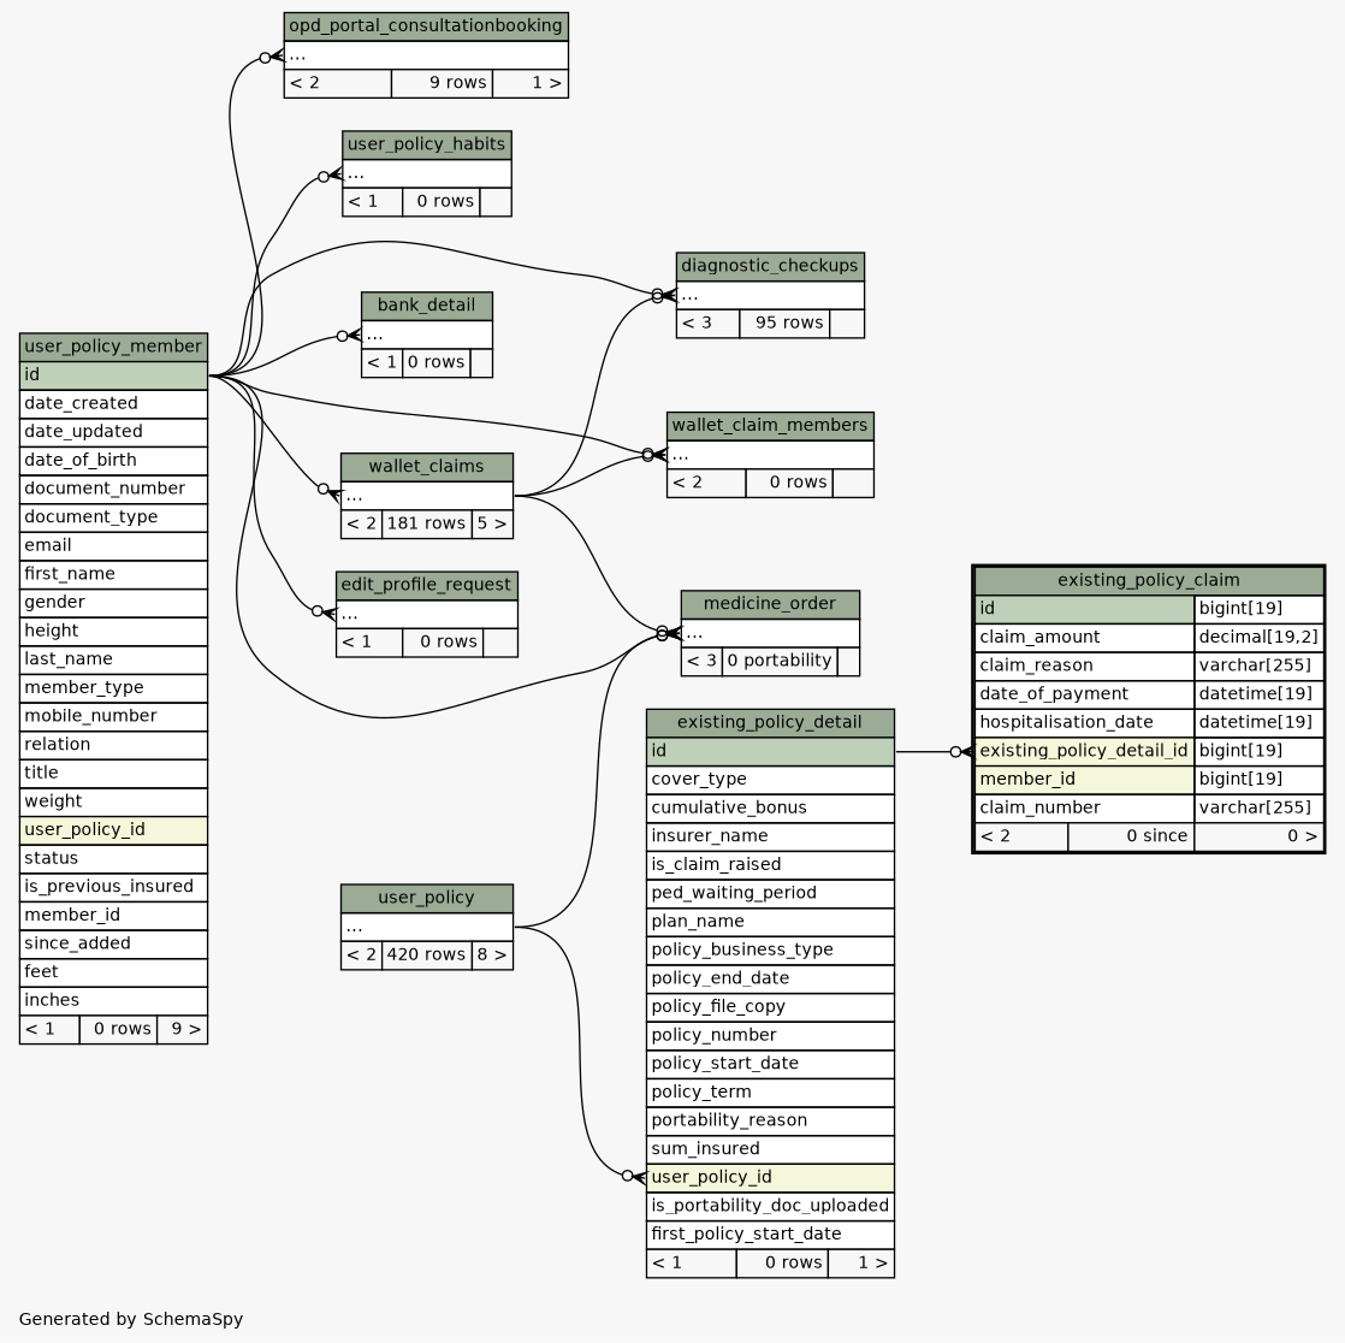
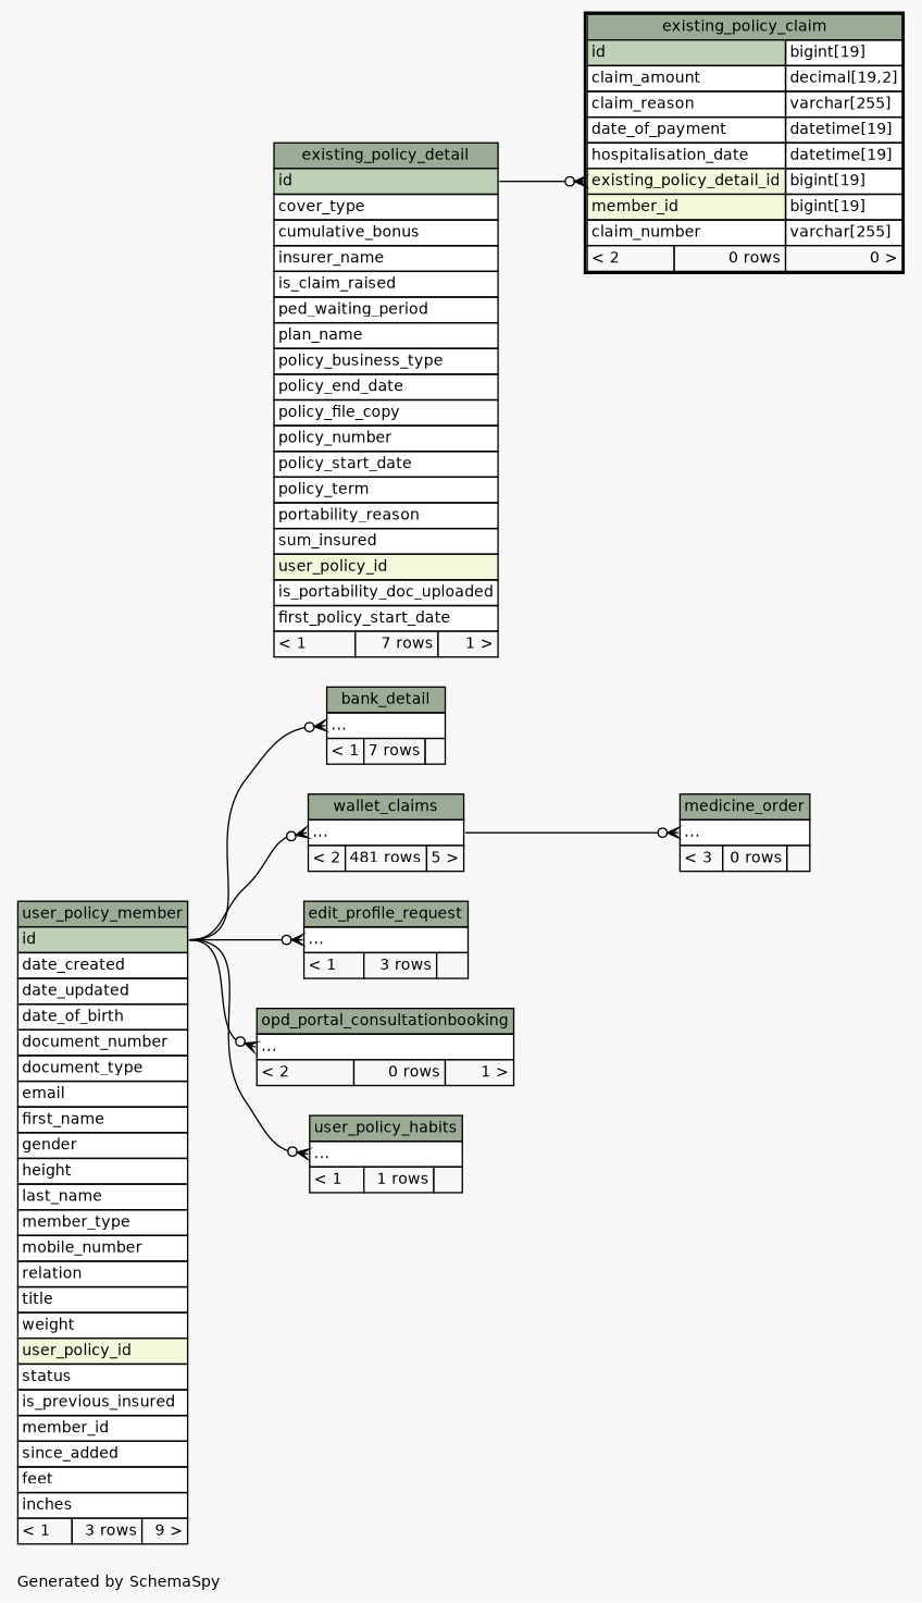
  digraph {
    bgcolor="#f7f7f7"
    fontname=Helvetica
    fontsize=11
    label="\nGenerated by SchemaSpy"
    labeljust=l
    nodesep=0.18
    rankdir=RL
    ranksep=0.46
    node [fontname=Helvetica fontsize=11 shape=plaintext]
    edge [arrowhead=none arrowsize=0.8 arrowtail=crowodot dir=back headport="id:e" tailport="elipses:w"]
-   n1 [label=<     <TABLE BORDER="0" CELLBORDER="1" CELLSPACING="0" BGCOLOR="#ffffff">       <TR><TD COLSPAN="3" BGCOLOR="#9bab96" ALIGN="CENTER">bank_detail</TD></TR>       <TR><TD PORT="elipses" COLSPAN="3" ALIGN="LEFT">...</TD></TR>       <TR><TD ALIGN="LEFT" BGCOLOR="#f7f7f7">&lt; 1</TD><TD ALIGN="RIGHT" BGCOLOR="#f7f7f7">0 rows</TD><TD ALIGN="RIGHT" BGCOLOR="#f7f7f7">  </TD></TR>     </TABLE>>]
-   n2 [label=<     <TABLE BORDER="0" CELLBORDER="1" CELLSPACING="0" BGCOLOR="#ffffff">       <TR><TD COLSPAN="3" BGCOLOR="#9bab96" ALIGN="CENTER">user_policy_member</TD></TR>       <TR><TD PORT="id" COLSPAN="3" BGCOLOR="#bed1b8" ALIGN="LEFT">id</TD></TR>       <TR><TD PORT="date_created" COLSPAN="3" ALIGN="LEFT">date_created</TD></TR>       <TR><TD PORT="date_updated" COLSPAN="3" ALIGN="LEFT">date_updated</TD></TR>       <TR><TD PORT="date_of_birth" COLSPAN="3" ALIGN="LEFT">date_of_birth</TD></TR>       <TR><TD PORT="document_number" COLSPAN="3" ALIGN="LEFT">document_number</TD></TR>       <TR><TD PORT="document_type" COLSPAN="3" ALIGN="LEFT">document_type</TD></TR>       <TR><TD PORT="email" COLSPAN="3" ALIGN="LEFT">email</TD></TR>       <TR><TD PORT="first_name" COLSPAN="3" ALIGN="LEFT">first_name</TD></TR>       <TR><TD PORT="gender" COLSPAN="3" ALIGN="LEFT">gender</TD></TR>       <TR><TD PORT="height" COLSPAN="3" ALIGN="LEFT">height</TD></TR>       <TR><TD PORT="last_name" COLSPAN="3" ALIGN="LEFT">last_name</TD></TR>       <TR><TD PORT="member_type" COLSPAN="3" ALIGN="LEFT">member_type</TD></TR>       <TR><TD PORT="mobile_number" COLSPAN="3" ALIGN="LEFT">mobile_number</TD></TR>       <TR><TD PORT="relation" COLSPAN="3" ALIGN="LEFT">relation</TD></TR>       <TR><TD PORT="title" COLSPAN="3" ALIGN="LEFT">title</TD></TR>       <TR><TD PORT="weight" COLSPAN="3" ALIGN="LEFT">weight</TD></TR>       <TR><TD PORT="user_policy_id" COLSPAN="3" BGCOLOR="#f4f7da" ALIGN="LEFT">user_policy_id</TD></TR>       <TR><TD PORT="status" COLSPAN="3" ALIGN="LEFT">status</TD></TR>       <TR><TD PORT="is_previous_insured" COLSPAN="3" ALIGN="LEFT">is_previous_insured</TD></TR>       <TR><TD PORT="member_id" COLSPAN="3" ALIGN="LEFT">member_id</TD></TR>       <TR><TD PORT="since_added" COLSPAN="3" ALIGN="LEFT">since_added</TD></TR>       <TR><TD PORT="feet" COLSPAN="3" ALIGN="LEFT">feet</TD></TR>       <TR><TD PORT="inches" COLSPAN="3" ALIGN="LEFT">inches</TD></TR>       <TR><TD ALIGN="LEFT" BGCOLOR="#f7f7f7">&lt; 1</TD><TD ALIGN="RIGHT" BGCOLOR="#f7f7f7">0 rows</TD><TD ALIGN="RIGHT" BGCOLOR="#f7f7f7">9 &gt;</TD></TR>     </TABLE>>]
-   n3 [label=<     <TABLE BORDER="0" CELLBORDER="1" CELLSPACING="0" BGCOLOR="#ffffff">       <TR><TD COLSPAN="3" BGCOLOR="#9bab96" ALIGN="CENTER">user_policy</TD></TR>       <TR><TD PORT="elipses" COLSPAN="3" ALIGN="LEFT">...</TD></TR>       <TR><TD ALIGN="LEFT" BGCOLOR="#f7f7f7">&lt; 2</TD><TD ALIGN="RIGHT" BGCOLOR="#f7f7f7">420 rows</TD><TD ALIGN="RIGHT" BGCOLOR="#f7f7f7">8 &gt;</TD></TR>     </TABLE>>]
-   n4 [label=<     <TABLE BORDER="0" CELLBORDER="1" CELLSPACING="0" BGCOLOR="#ffffff">       <TR><TD COLSPAN="3" BGCOLOR="#9bab96" ALIGN="CENTER">diagnostic_checkups</TD></TR>       <TR><TD PORT="elipses" COLSPAN="3" ALIGN="LEFT">...</TD></TR>       <TR><TD ALIGN="LEFT" BGCOLOR="#f7f7f7">&lt; 3</TD><TD ALIGN="RIGHT" BGCOLOR="#f7f7f7">95 rows</TD><TD ALIGN="RIGHT" BGCOLOR="#f7f7f7">  </TD></TR>     </TABLE>>]
-   n5 [label=<     <TABLE BORDER="0" CELLBORDER="1" CELLSPACING="0" BGCOLOR="#ffffff">       <TR><TD COLSPAN="3" BGCOLOR="#9bab96" ALIGN="CENTER">wallet_claims</TD></TR>       <TR><TD PORT="elipses" COLSPAN="3" ALIGN="LEFT">...</TD></TR>       <TR><TD ALIGN="LEFT" BGCOLOR="#f7f7f7">&lt; 2</TD><TD ALIGN="RIGHT" BGCOLOR="#f7f7f7">181 rows</TD><TD ALIGN="RIGHT" BGCOLOR="#f7f7f7">5 &gt;</TD></TR>     </TABLE>>]
-   n6 [label=<     <TABLE BORDER="0" CELLBORDER="1" CELLSPACING="0" BGCOLOR="#ffffff">       <TR><TD COLSPAN="3" BGCOLOR="#9bab96" ALIGN="CENTER">edit_profile_request</TD></TR>       <TR><TD PORT="elipses" COLSPAN="3" ALIGN="LEFT">...</TD></TR>       <TR><TD ALIGN="LEFT" BGCOLOR="#f7f7f7">&lt; 1</TD><TD ALIGN="RIGHT" BGCOLOR="#f7f7f7">0 rows</TD><TD ALIGN="RIGHT" BGCOLOR="#f7f7f7">  </TD></TR>     </TABLE>>]
-   n7 [label=<     <TABLE BORDER="2" CELLBORDER="1" CELLSPACING="0" BGCOLOR="#ffffff">       <TR><TD COLSPAN="3" BGCOLOR="#9bab96" ALIGN="CENTER">existing_policy_claim</TD></TR>       <TR><TD PORT="id" COLSPAN="2" BGCOLOR="#bed1b8" ALIGN="LEFT">id</TD><TD PORT="id.type" ALIGN="LEFT">bigint[19]</TD></TR>       <TR><TD PORT="claim_amount" COLSPAN="2" ALIGN="LEFT">claim_amount</TD><TD PORT="claim_amount.type" ALIGN="LEFT">decimal[19,2]</TD></TR>       <TR><TD PORT="claim_reason" COLSPAN="2" ALIGN="LEFT">claim_reason</TD><TD PORT="claim_reason.type" ALIGN="LEFT">varchar[255]</TD></TR>       <TR><TD PORT="date_of_payment" COLSPAN="2" ALIGN="LEFT">date_of_payment</TD><TD PORT="date_of_payment.type" ALIGN="LEFT">datetime[19]</TD></TR>       <TR><TD PORT="hospitalisation_date" COLSPAN="2" ALIGN="LEFT">hospitalisation_date</TD><TD PORT="hospitalisation_date.type" ALIGN="LEFT">datetime[19]</TD></TR>       <TR><TD PORT="existing_policy_detail_id" COLSPAN="2" BGCOLOR="#f4f7da" ALIGN="LEFT">existing_policy_detail_id</TD><TD PORT="existing_policy_detail_id.type" ALIGN="LEFT">bigint[19]</TD></TR>       <TR><TD PORT="member_id" COLSPAN="2" BGCOLOR="#f4f7da" ALIGN="LEFT">member_id</TD><TD PORT="member_id.type" ALIGN="LEFT">bigint[19]</TD></TR>       <TR><TD PORT="claim_number" COLSPAN="2" ALIGN="LEFT">claim_number</TD><TD PORT="claim_number.type" ALIGN="LEFT">varchar[255]</TD></TR>       <TR><TD ALIGN="LEFT" BGCOLOR="#f7f7f7">&lt; 2</TD><TD ALIGN="RIGHT" BGCOLOR="#f7f7f7">0 since</TD><TD ALIGN="RIGHT" BGCOLOR="#f7f7f7">0 &gt;</TD></TR>     </TABLE>>]
-   n8 [label=<     <TABLE BORDER="0" CELLBORDER="1" CELLSPACING="0" BGCOLOR="#ffffff">       <TR><TD COLSPAN="3" BGCOLOR="#9bab96" ALIGN="CENTER">existing_policy_detail</TD></TR>       <TR><TD PORT="id" COLSPAN="3" BGCOLOR="#bed1b8" ALIGN="LEFT">id</TD></TR>       <TR><TD PORT="cover_type" COLSPAN="3" ALIGN="LEFT">cover_type</TD></TR>       <TR><TD PORT="cumulative_bonus" COLSPAN="3" ALIGN="LEFT">cumulative_bonus</TD></TR>       <TR><TD PORT="insurer_name" COLSPAN="3" ALIGN="LEFT">insurer_name</TD></TR>       <TR><TD PORT="is_claim_raised" COLSPAN="3" ALIGN="LEFT">is_claim_raised</TD></TR>       <TR><TD PORT="ped_waiting_period" COLSPAN="3" ALIGN="LEFT">ped_waiting_period</TD></TR>       <TR><TD PORT="plan_name" COLSPAN="3" ALIGN="LEFT">plan_name</TD></TR>       <TR><TD PORT="policy_business_type" COLSPAN="3" ALIGN="LEFT">policy_business_type</TD></TR>       <TR><TD PORT="policy_end_date" COLSPAN="3" ALIGN="LEFT">policy_end_date</TD></TR>       <TR><TD PORT="policy_file_copy" COLSPAN="3" ALIGN="LEFT">policy_file_copy</TD></TR>       <TR><TD PORT="policy_number" COLSPAN="3" ALIGN="LEFT">policy_number</TD></TR>       <TR><TD PORT="policy_start_date" COLSPAN="3" ALIGN="LEFT">policy_start_date</TD></TR>       <TR><TD PORT="policy_term" COLSPAN="3" ALIGN="LEFT">policy_term</TD></TR>       <TR><TD PORT="portability_reason" COLSPAN="3" ALIGN="LEFT">portability_reason</TD></TR>       <TR><TD PORT="sum_insured" COLSPAN="3" ALIGN="LEFT">sum_insured</TD></TR>       <TR><TD PORT="user_policy_id" COLSPAN="3" BGCOLOR="#f4f7da" ALIGN="LEFT">user_policy_id</TD></TR>       <TR><TD PORT="is_portability_doc_uploaded" COLSPAN="3" ALIGN="LEFT">is_portability_doc_uploaded</TD></TR>       <TR><TD PORT="first_policy_start_date" COLSPAN="3" ALIGN="LEFT">first_policy_start_date</TD></TR>       <TR><TD ALIGN="LEFT" BGCOLOR="#f7f7f7">&lt; 1</TD><TD ALIGN="RIGHT" BGCOLOR="#f7f7f7">0 rows</TD><TD ALIGN="RIGHT" BGCOLOR="#f7f7f7">1 &gt;</TD></TR>     </TABLE>>]
-   n9 [label=<     <TABLE BORDER="0" CELLBORDER="1" CELLSPACING="0" BGCOLOR="#ffffff">       <TR><TD COLSPAN="3" BGCOLOR="#9bab96" ALIGN="CENTER">medicine_order</TD></TR>       <TR><TD PORT="elipses" COLSPAN="3" ALIGN="LEFT">...</TD></TR>       <TR><TD ALIGN="LEFT" BGCOLOR="#f7f7f7">&lt; 3</TD><TD ALIGN="RIGHT" BGCOLOR="#f7f7f7">0 portability</TD><TD ALIGN="RIGHT" BGCOLOR="#f7f7f7">  </TD></TR>     </TABLE>>]
-   n10 [label=<     <TABLE BORDER="0" CELLBORDER="1" CELLSPACING="0" BGCOLOR="#ffffff">       <TR><TD COLSPAN="3" BGCOLOR="#9bab96" ALIGN="CENTER">opd_portal_consultationbooking</TD></TR>       <TR><TD PORT="elipses" COLSPAN="3" ALIGN="LEFT">...</TD></TR>       <TR><TD ALIGN="LEFT" BGCOLOR="#f7f7f7">&lt; 2</TD><TD ALIGN="RIGHT" BGCOLOR="#f7f7f7">9 rows</TD><TD ALIGN="RIGHT" BGCOLOR="#f7f7f7">1 &gt;</TD></TR>     </TABLE>>]
-   n11 [label=<     <TABLE BORDER="0" CELLBORDER="1" CELLSPACING="0" BGCOLOR="#ffffff">       <TR><TD COLSPAN="3" BGCOLOR="#9bab96" ALIGN="CENTER">user_policy_habits</TD></TR>       <TR><TD PORT="elipses" COLSPAN="3" ALIGN="LEFT">...</TD></TR>       <TR><TD ALIGN="LEFT" BGCOLOR="#f7f7f7">&lt; 1</TD><TD ALIGN="RIGHT" BGCOLOR="#f7f7f7">0 rows</TD><TD ALIGN="RIGHT" BGCOLOR="#f7f7f7">  </TD></TR>     </TABLE>>]
-   n12 [label=<     <TABLE BORDER="0" CELLBORDER="1" CELLSPACING="0" BGCOLOR="#ffffff">       <TR><TD COLSPAN="3" BGCOLOR="#9bab96" ALIGN="CENTER">wallet_claim_members</TD></TR>       <TR><TD PORT="elipses" COLSPAN="3" ALIGN="LEFT">...</TD></TR>       <TR><TD ALIGN="LEFT" BGCOLOR="#f7f7f7">&lt; 2</TD><TD ALIGN="RIGHT" BGCOLOR="#f7f7f7">0 rows</TD><TD ALIGN="RIGHT" BGCOLOR="#f7f7f7">  </TD></TR>     </TABLE>>]
+   n1 [label=<     <TABLE BORDER="0" CELLBORDER="1" CELLSPACING="0" BGCOLOR="#ffffff">       <TR><TD COLSPAN="3" BGCOLOR="#9bab96" ALIGN="CENTER">bank_detail</TD></TR>       <TR><TD PORT="elipses" COLSPAN="3" ALIGN="LEFT">...</TD></TR>       <TR><TD ALIGN="LEFT" BGCOLOR="#f7f7f7">&lt; 1</TD><TD ALIGN="RIGHT" BGCOLOR="#f7f7f7">7 rows</TD><TD ALIGN="RIGHT" BGCOLOR="#f7f7f7">  </TD></TR>     </TABLE>>]
+   n2 [label=<     <TABLE BORDER="0" CELLBORDER="1" CELLSPACING="0" BGCOLOR="#ffffff">       <TR><TD COLSPAN="3" BGCOLOR="#9bab96" ALIGN="CENTER">user_policy_member</TD></TR>       <TR><TD PORT="id" COLSPAN="3" BGCOLOR="#bed1b8" ALIGN="LEFT">id</TD></TR>       <TR><TD PORT="date_created" COLSPAN="3" ALIGN="LEFT">date_created</TD></TR>       <TR><TD PORT="date_updated" COLSPAN="3" ALIGN="LEFT">date_updated</TD></TR>       <TR><TD PORT="date_of_birth" COLSPAN="3" ALIGN="LEFT">date_of_birth</TD></TR>       <TR><TD PORT="document_number" COLSPAN="3" ALIGN="LEFT">document_number</TD></TR>       <TR><TD PORT="document_type" COLSPAN="3" ALIGN="LEFT">document_type</TD></TR>       <TR><TD PORT="email" COLSPAN="3" ALIGN="LEFT">email</TD></TR>       <TR><TD PORT="first_name" COLSPAN="3" ALIGN="LEFT">first_name</TD></TR>       <TR><TD PORT="gender" COLSPAN="3" ALIGN="LEFT">gender</TD></TR>       <TR><TD PORT="height" COLSPAN="3" ALIGN="LEFT">height</TD></TR>       <TR><TD PORT="last_name" COLSPAN="3" ALIGN="LEFT">last_name</TD></TR>       <TR><TD PORT="member_type" COLSPAN="3" ALIGN="LEFT">member_type</TD></TR>       <TR><TD PORT="mobile_number" COLSPAN="3" ALIGN="LEFT">mobile_number</TD></TR>       <TR><TD PORT="relation" COLSPAN="3" ALIGN="LEFT">relation</TD></TR>       <TR><TD PORT="title" COLSPAN="3" ALIGN="LEFT">title</TD></TR>       <TR><TD PORT="weight" COLSPAN="3" ALIGN="LEFT">weight</TD></TR>       <TR><TD PORT="user_policy_id" COLSPAN="3" BGCOLOR="#f4f7da" ALIGN="LEFT">user_policy_id</TD></TR>       <TR><TD PORT="status" COLSPAN="3" ALIGN="LEFT">status</TD></TR>       <TR><TD PORT="is_previous_insured" COLSPAN="3" ALIGN="LEFT">is_previous_insured</TD></TR>       <TR><TD PORT="member_id" COLSPAN="3" ALIGN="LEFT">member_id</TD></TR>       <TR><TD PORT="since_added" COLSPAN="3" ALIGN="LEFT">since_added</TD></TR>       <TR><TD PORT="feet" COLSPAN="3" ALIGN="LEFT">feet</TD></TR>       <TR><TD PORT="inches" COLSPAN="3" ALIGN="LEFT">inches</TD></TR>       <TR><TD ALIGN="LEFT" BGCOLOR="#f7f7f7">&lt; 1</TD><TD ALIGN="RIGHT" BGCOLOR="#f7f7f7">3 rows</TD><TD ALIGN="RIGHT" BGCOLOR="#f7f7f7">9 &gt;</TD></TR>     </TABLE>>]
+   n5 [label=<     <TABLE BORDER="0" CELLBORDER="1" CELLSPACING="0" BGCOLOR="#ffffff">       <TR><TD COLSPAN="3" BGCOLOR="#9bab96" ALIGN="CENTER">wallet_claims</TD></TR>       <TR><TD PORT="elipses" COLSPAN="3" ALIGN="LEFT">...</TD></TR>       <TR><TD ALIGN="LEFT" BGCOLOR="#f7f7f7">&lt; 2</TD><TD ALIGN="RIGHT" BGCOLOR="#f7f7f7">481 rows</TD><TD ALIGN="RIGHT" BGCOLOR="#f7f7f7">5 &gt;</TD></TR>     </TABLE>>]
+   n6 [label=<     <TABLE BORDER="0" CELLBORDER="1" CELLSPACING="0" BGCOLOR="#ffffff">       <TR><TD COLSPAN="3" BGCOLOR="#9bab96" ALIGN="CENTER">edit_profile_request</TD></TR>       <TR><TD PORT="elipses" COLSPAN="3" ALIGN="LEFT">...</TD></TR>       <TR><TD ALIGN="LEFT" BGCOLOR="#f7f7f7">&lt; 1</TD><TD ALIGN="RIGHT" BGCOLOR="#f7f7f7">3 rows</TD><TD ALIGN="RIGHT" BGCOLOR="#f7f7f7">  </TD></TR>     </TABLE>>]
+   n7 [label=<     <TABLE BORDER="2" CELLBORDER="1" CELLSPACING="0" BGCOLOR="#ffffff">       <TR><TD COLSPAN="3" BGCOLOR="#9bab96" ALIGN="CENTER">existing_policy_claim</TD></TR>       <TR><TD PORT="id" COLSPAN="2" BGCOLOR="#bed1b8" ALIGN="LEFT">id</TD><TD PORT="id.type" ALIGN="LEFT">bigint[19]</TD></TR>       <TR><TD PORT="claim_amount" COLSPAN="2" ALIGN="LEFT">claim_amount</TD><TD PORT="claim_amount.type" ALIGN="LEFT">decimal[19,2]</TD></TR>       <TR><TD PORT="claim_reason" COLSPAN="2" ALIGN="LEFT">claim_reason</TD><TD PORT="claim_reason.type" ALIGN="LEFT">varchar[255]</TD></TR>       <TR><TD PORT="date_of_payment" COLSPAN="2" ALIGN="LEFT">date_of_payment</TD><TD PORT="date_of_payment.type" ALIGN="LEFT">datetime[19]</TD></TR>       <TR><TD PORT="hospitalisation_date" COLSPAN="2" ALIGN="LEFT">hospitalisation_date</TD><TD PORT="hospitalisation_date.type" ALIGN="LEFT">datetime[19]</TD></TR>       <TR><TD PORT="existing_policy_detail_id" COLSPAN="2" BGCOLOR="#f4f7da" ALIGN="LEFT">existing_policy_detail_id</TD><TD PORT="existing_policy_detail_id.type" ALIGN="LEFT">bigint[19]</TD></TR>       <TR><TD PORT="member_id" COLSPAN="2" BGCOLOR="#f4f7da" ALIGN="LEFT">member_id</TD><TD PORT="member_id.type" ALIGN="LEFT">bigint[19]</TD></TR>       <TR><TD PORT="claim_number" COLSPAN="2" ALIGN="LEFT">claim_number</TD><TD PORT="claim_number.type" ALIGN="LEFT">varchar[255]</TD></TR>       <TR><TD ALIGN="LEFT" BGCOLOR="#f7f7f7">&lt; 2</TD><TD ALIGN="RIGHT" BGCOLOR="#f7f7f7">0 rows</TD><TD ALIGN="RIGHT" BGCOLOR="#f7f7f7">0 &gt;</TD></TR>     </TABLE>>]
+   n8 [label=<     <TABLE BORDER="0" CELLBORDER="1" CELLSPACING="0" BGCOLOR="#ffffff">       <TR><TD COLSPAN="3" BGCOLOR="#9bab96" ALIGN="CENTER">existing_policy_detail</TD></TR>       <TR><TD PORT="id" COLSPAN="3" BGCOLOR="#bed1b8" ALIGN="LEFT">id</TD></TR>       <TR><TD PORT="cover_type" COLSPAN="3" ALIGN="LEFT">cover_type</TD></TR>       <TR><TD PORT="cumulative_bonus" COLSPAN="3" ALIGN="LEFT">cumulative_bonus</TD></TR>       <TR><TD PORT="insurer_name" COLSPAN="3" ALIGN="LEFT">insurer_name</TD></TR>       <TR><TD PORT="is_claim_raised" COLSPAN="3" ALIGN="LEFT">is_claim_raised</TD></TR>       <TR><TD PORT="ped_waiting_period" COLSPAN="3" ALIGN="LEFT">ped_waiting_period</TD></TR>       <TR><TD PORT="plan_name" COLSPAN="3" ALIGN="LEFT">plan_name</TD></TR>       <TR><TD PORT="policy_business_type" COLSPAN="3" ALIGN="LEFT">policy_business_type</TD></TR>       <TR><TD PORT="policy_end_date" COLSPAN="3" ALIGN="LEFT">policy_end_date</TD></TR>       <TR><TD PORT="policy_file_copy" COLSPAN="3" ALIGN="LEFT">policy_file_copy</TD></TR>       <TR><TD PORT="policy_number" COLSPAN="3" ALIGN="LEFT">policy_number</TD></TR>       <TR><TD PORT="policy_start_date" COLSPAN="3" ALIGN="LEFT">policy_start_date</TD></TR>       <TR><TD PORT="policy_term" COLSPAN="3" ALIGN="LEFT">policy_term</TD></TR>       <TR><TD PORT="portability_reason" COLSPAN="3" ALIGN="LEFT">portability_reason</TD></TR>       <TR><TD PORT="sum_insured" COLSPAN="3" ALIGN="LEFT">sum_insured</TD></TR>       <TR><TD PORT="user_policy_id" COLSPAN="3" BGCOLOR="#f4f7da" ALIGN="LEFT">user_policy_id</TD></TR>       <TR><TD PORT="is_portability_doc_uploaded" COLSPAN="3" ALIGN="LEFT">is_portability_doc_uploaded</TD></TR>       <TR><TD PORT="first_policy_start_date" COLSPAN="3" ALIGN="LEFT">first_policy_start_date</TD></TR>       <TR><TD ALIGN="LEFT" BGCOLOR="#f7f7f7">&lt; 1</TD><TD ALIGN="RIGHT" BGCOLOR="#f7f7f7">7 rows</TD><TD ALIGN="RIGHT" BGCOLOR="#f7f7f7">1 &gt;</TD></TR>     </TABLE>>]
+   n9 [label=<     <TABLE BORDER="0" CELLBORDER="1" CELLSPACING="0" BGCOLOR="#ffffff">       <TR><TD COLSPAN="3" BGCOLOR="#9bab96" ALIGN="CENTER">medicine_order</TD></TR>       <TR><TD PORT="elipses" COLSPAN="3" ALIGN="LEFT">...</TD></TR>       <TR><TD ALIGN="LEFT" BGCOLOR="#f7f7f7">&lt; 3</TD><TD ALIGN="RIGHT" BGCOLOR="#f7f7f7">0 rows</TD><TD ALIGN="RIGHT" BGCOLOR="#f7f7f7">  </TD></TR>     </TABLE>>]
+   n10 [label=<     <TABLE BORDER="0" CELLBORDER="1" CELLSPACING="0" BGCOLOR="#ffffff">       <TR><TD COLSPAN="3" BGCOLOR="#9bab96" ALIGN="CENTER">opd_portal_consultationbooking</TD></TR>       <TR><TD PORT="elipses" COLSPAN="3" ALIGN="LEFT">...</TD></TR>       <TR><TD ALIGN="LEFT" BGCOLOR="#f7f7f7">&lt; 2</TD><TD ALIGN="RIGHT" BGCOLOR="#f7f7f7">0 rows</TD><TD ALIGN="RIGHT" BGCOLOR="#f7f7f7">1 &gt;</TD></TR>     </TABLE>>]
+   n11 [label=<     <TABLE BORDER="0" CELLBORDER="1" CELLSPACING="0" BGCOLOR="#ffffff">       <TR><TD COLSPAN="3" BGCOLOR="#9bab96" ALIGN="CENTER">user_policy_habits</TD></TR>       <TR><TD PORT="elipses" COLSPAN="3" ALIGN="LEFT">...</TD></TR>       <TR><TD ALIGN="LEFT" BGCOLOR="#f7f7f7">&lt; 1</TD><TD ALIGN="RIGHT" BGCOLOR="#f7f7f7">1 rows</TD><TD ALIGN="RIGHT" BGCOLOR="#f7f7f7">  </TD></TR>     </TABLE>>]
    n1 -> n2
-   n4 -> n2
-   n4 -> n5 [headport="elipses:e"]
    n5 -> n2
    n6 -> n2
    n7 -> n8 [tailport="existing_policy_detail_id:w"]
-   n8 -> n3 [headport="elipses:e" tailport="user_policy_id:w"]
-   n9 -> n2
-   n9 -> n3 [headport="elipses:e"]
    n9 -> n5 [headport="elipses:e"]
    n10 -> n2
    n11 -> n2
-   n12 -> n2
-   n12 -> n5 [headport="elipses:e"]
  }
